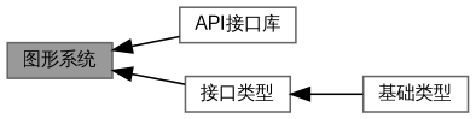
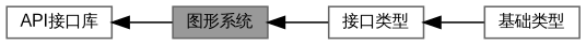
  digraph {
    fontname="Liberation Sans"
    rankdir=LR
    node [color=grey40 fillcolor=white fontname="Liberation Sans" fontsize=10 shape=box style=filled]
    edge [dir=back fontname="Liberation Sans" fontsize=10 labelfontname=Helvetica labelfontsize=10 shape=plaintext style=solid]
    n1 [height=0.2 label="API接口库" width=0.4]
    n2 [color=gray40 fillcolor=grey60 fontcolor=black height=0.2 label="图形系统" width=0.4]
    n3 [height=0.2 label="接口类型" width=0.4]
    n4 [height=0.2 label="基础类型" width=0.4]
-   n2 -> n1
+   n1 -> n2
    n2 -> n3
    n3 -> n4
  }
